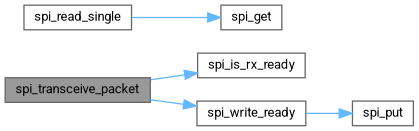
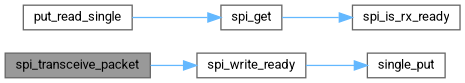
  digraph {
    fontname=Roboto
    rankdir=LR
    node [color=grey40 fillcolor=white fontname=Roboto fontsize=10 shape=box style=filled]
    edge [color=steelblue1 fontname=Roboto fontsize=10 labelfontname=FreeSans labelfontsize=10 style=solid]
    n1 [color=gray40 fillcolor=grey60 fontcolor=black height=0.2 label=spi_transceive_packet width=0.4]
    n2 [height=0.2 label=spi_is_rx_ready width=0.4]
    n3 [height=0.2 label=spi_write_ready width=0.4]
-   n4 [height=0.2 label=spi_read_single width=0.4]
+   n4 [height=0.2 label=put_read_single width=0.4]
    n5 [height=0.2 label=spi_get width=0.4]
-   n6 [height=0.2 label=spi_put width=0.4]
-   n1 -> n2
+   n6 [height=0.2 label=single_put width=0.4]
+   n5 -> n2
    n1 -> n3
    n3 -> n6
    n4 -> n5
  }
